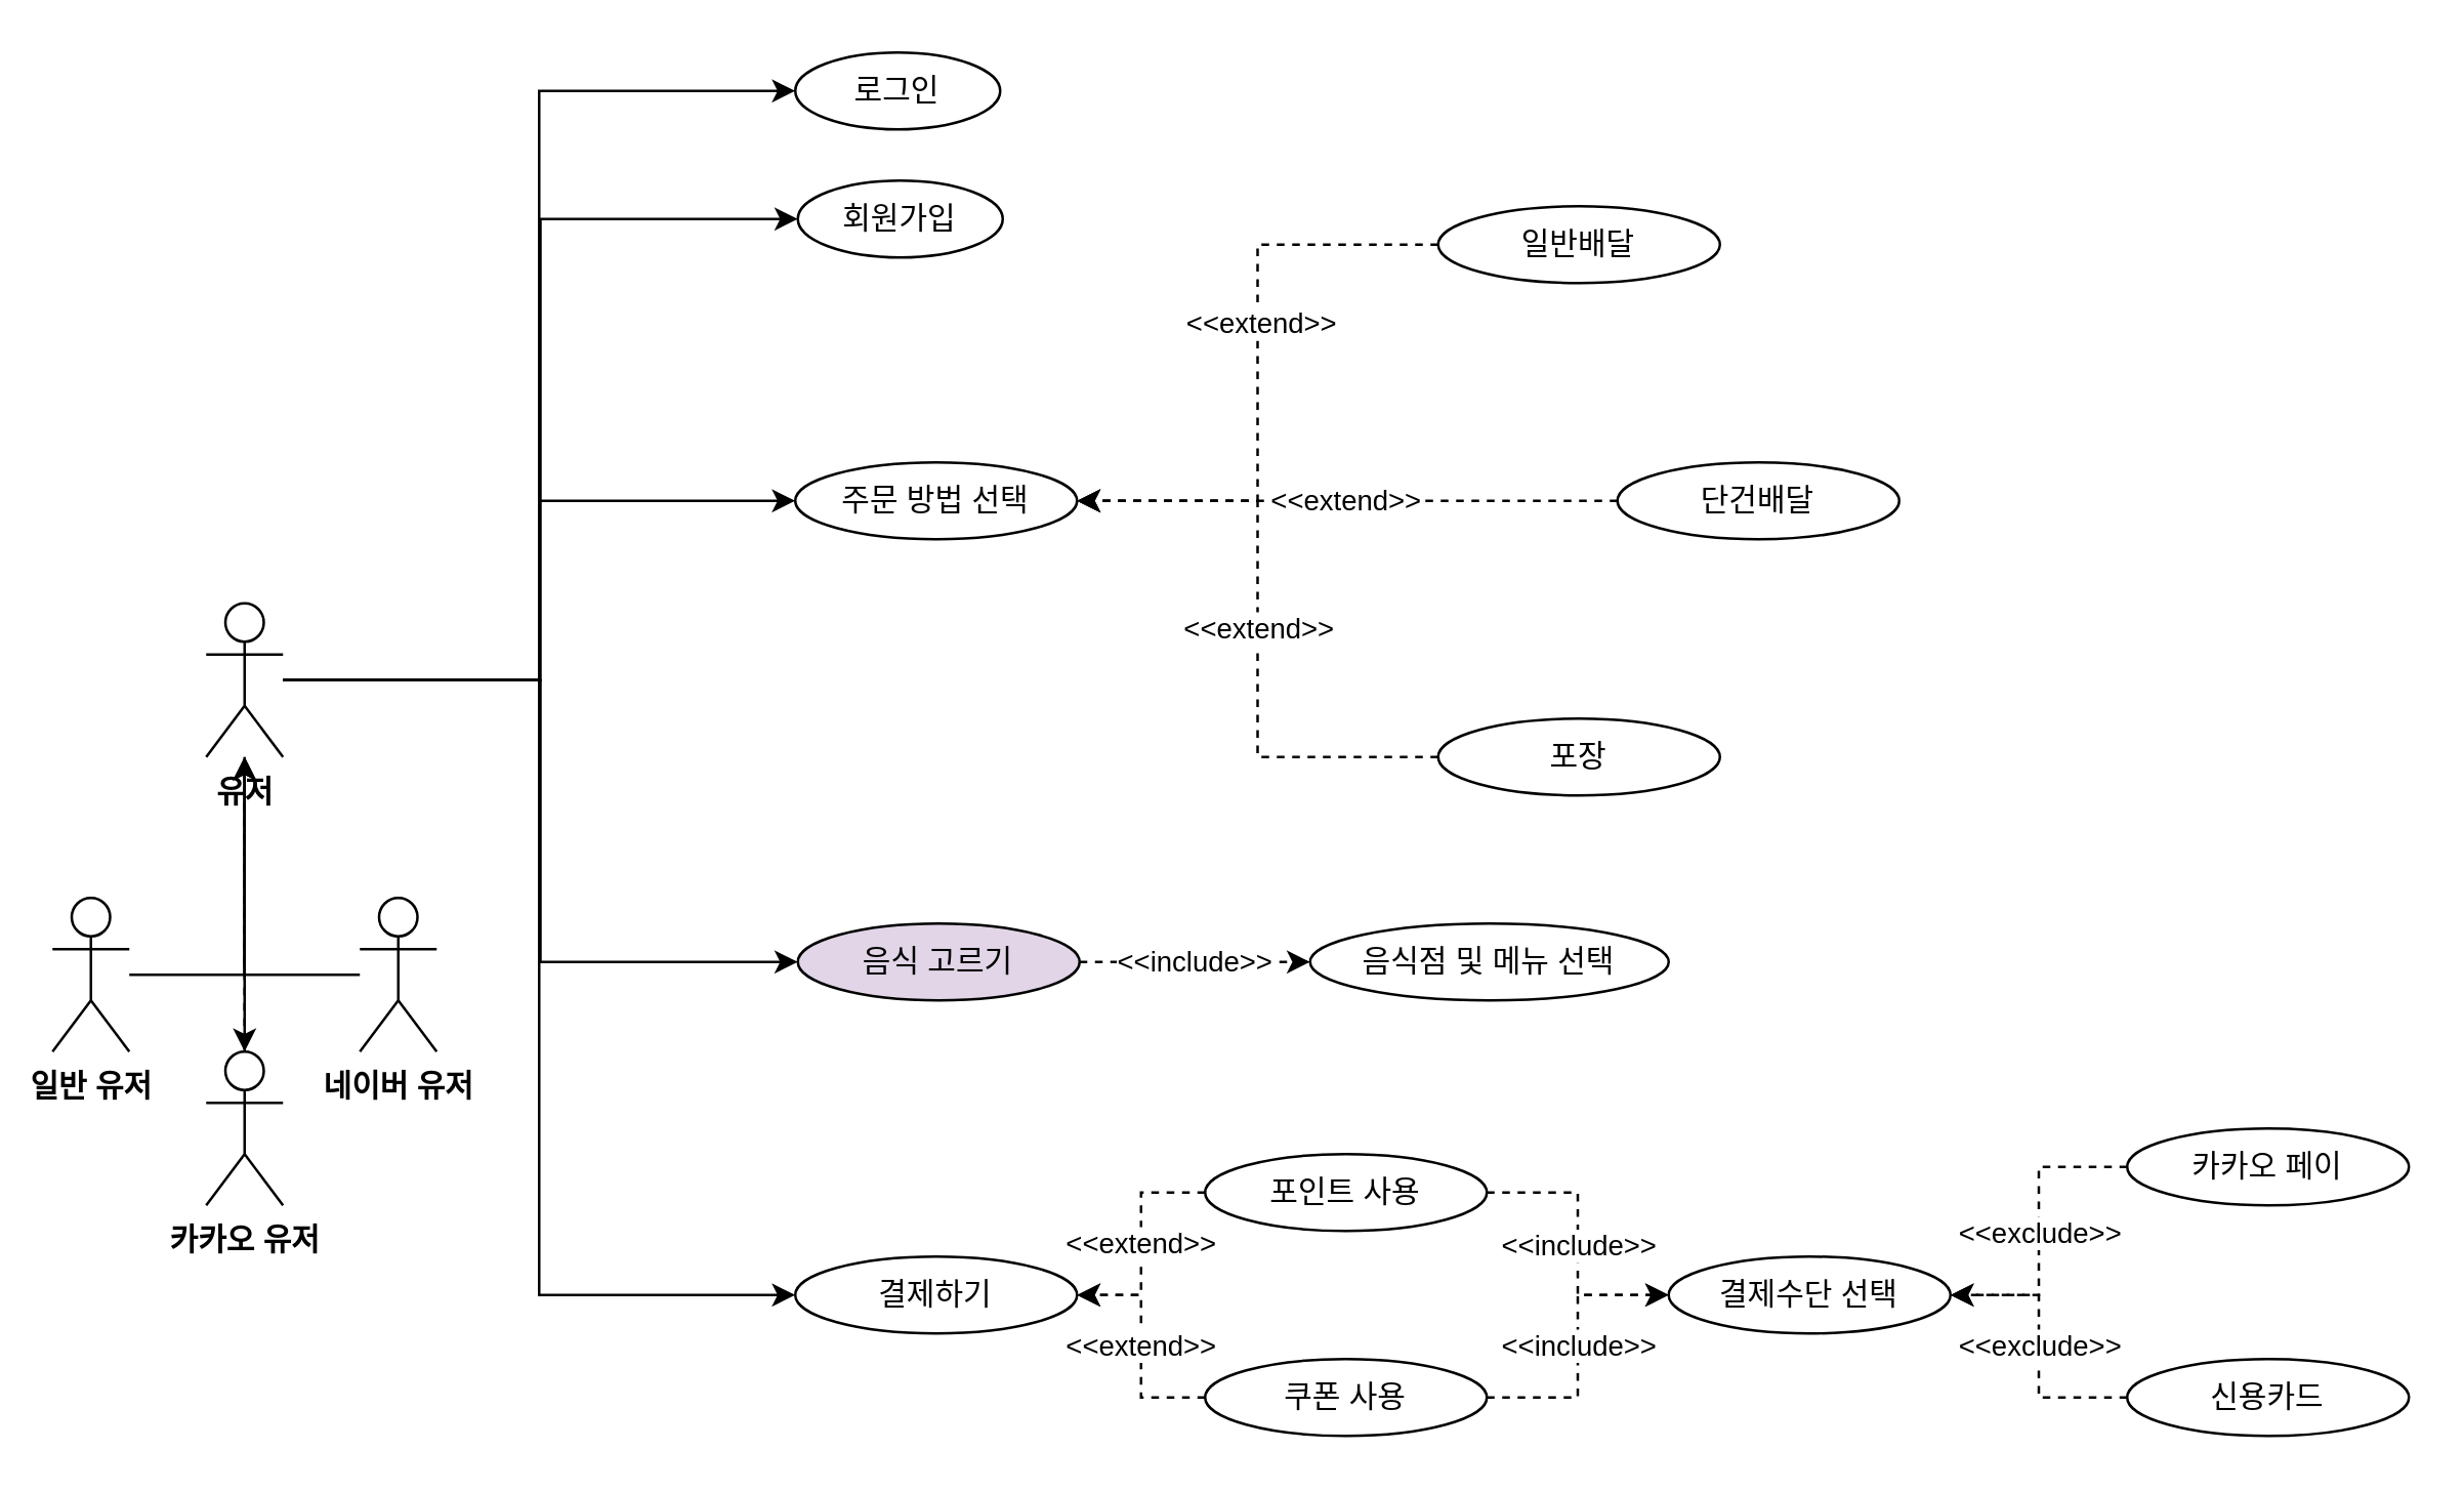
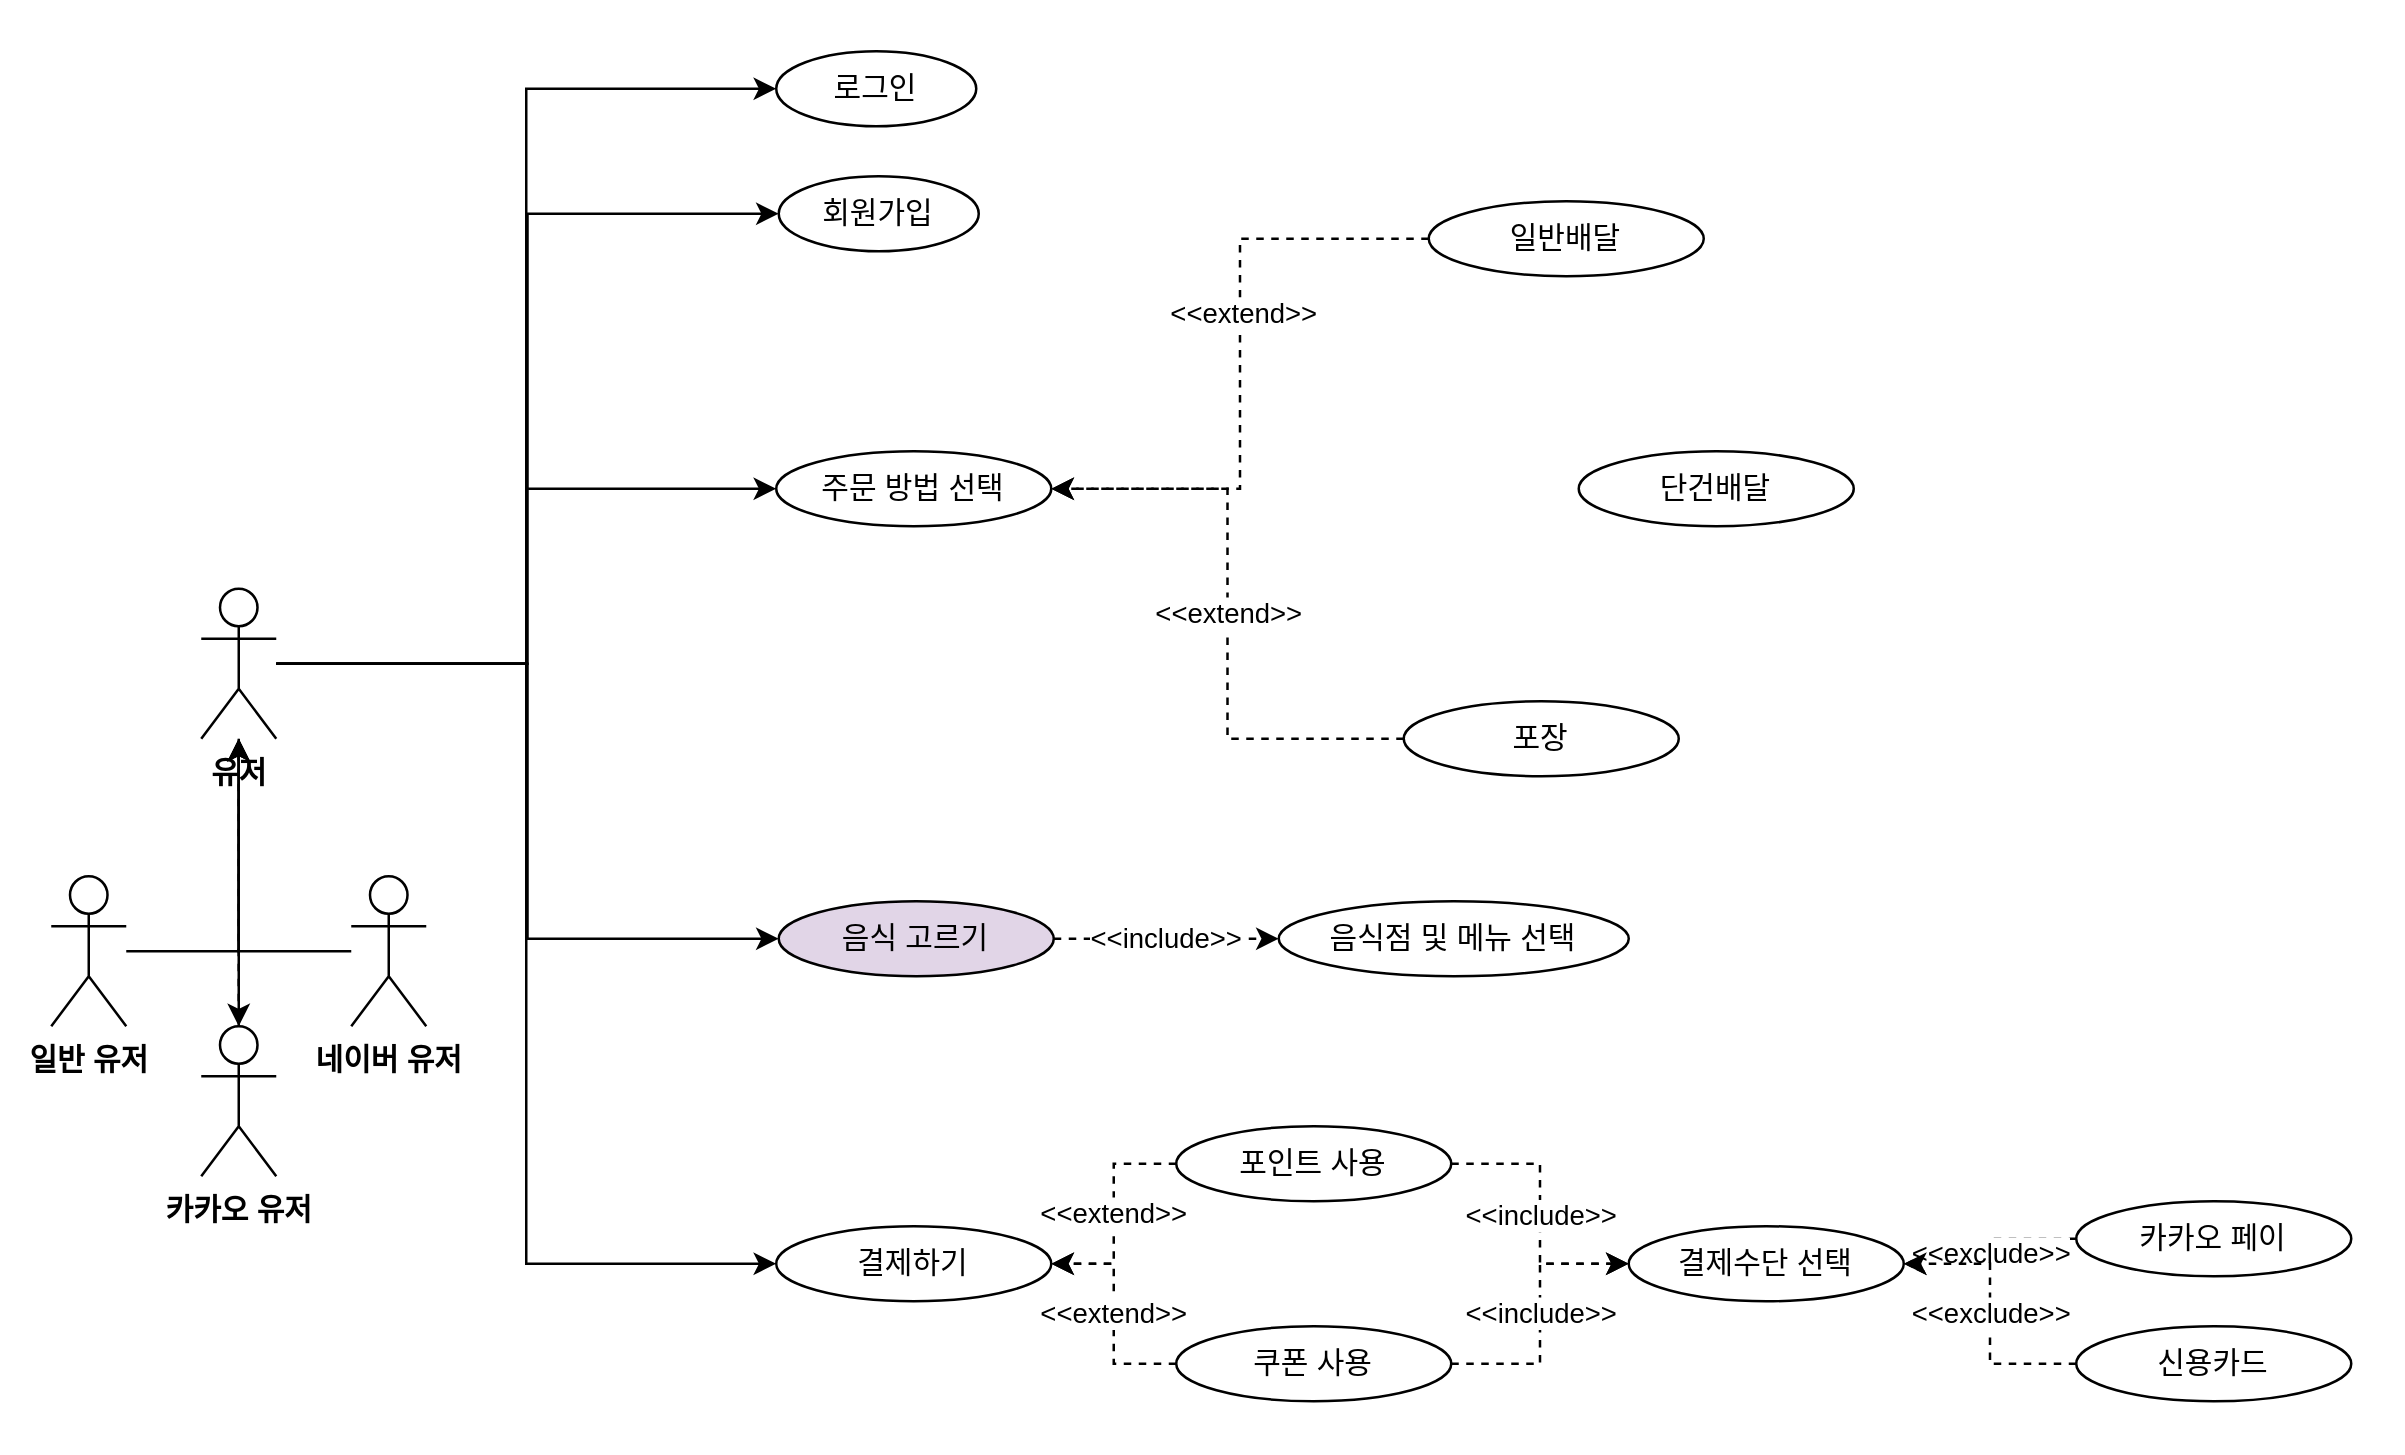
  <mxCell id="0" />
  <mxCell id="1" parent="0" />
  <mxCell id="2" style="edgeStyle=orthogonalEdgeStyle;rounded=0;orthogonalLoop=1;jettySize=auto;html=1;entryX=0;entryY=0.5;entryDx=0;entryDy=0;" edge="1" parent="1" source="8" target="16"><mxGeometry relative="1" as="geometry" /></mxCell>
  <mxCell id="3" style="edgeStyle=orthogonalEdgeStyle;rounded=0;orthogonalLoop=1;jettySize=auto;html=1;entryX=0;entryY=0.5;entryDx=0;entryDy=0;" edge="1" parent="1" source="8" target="15"><mxGeometry relative="1" as="geometry" /></mxCell>
  <mxCell id="4" style="edgeStyle=orthogonalEdgeStyle;rounded=0;orthogonalLoop=1;jettySize=auto;html=1;entryX=0;entryY=0.5;entryDx=0;entryDy=0;" edge="1" parent="1" source="8" target="17"><mxGeometry relative="1" as="geometry" /></mxCell>
  <mxCell id="5" style="edgeStyle=orthogonalEdgeStyle;rounded=0;orthogonalLoop=1;jettySize=auto;html=1;entryX=0;entryY=0.5;entryDx=0;entryDy=0;" edge="1" parent="1" source="8" target="26"><mxGeometry relative="1" as="geometry" /></mxCell>
  <mxCell id="6" style="edgeStyle=orthogonalEdgeStyle;rounded=0;orthogonalLoop=1;jettySize=auto;html=1;entryX=0;entryY=0.5;entryDx=0;entryDy=0;" edge="1" parent="1" source="8" target="28"><mxGeometry relative="1" as="geometry" /></mxCell>
  <mxCell id="7" value="" style="edgeStyle=orthogonalEdgeStyle;rounded=0;orthogonalLoop=1;jettySize=auto;html=1;dashed=1;" edge="1" parent="1" source="8" target="12"><mxGeometry relative="1" as="geometry" /></mxCell>
  <mxCell id="8" value="&lt;b&gt;유저&lt;/b&gt;" style="shape=umlActor;verticalLabelPosition=bottom;verticalAlign=top;html=1;outlineConnect=0;" vertex="1" parent="1"><mxGeometry x="80" y="235" width="30" height="60" as="geometry" /></mxCell>
  <mxCell id="9" style="edgeStyle=orthogonalEdgeStyle;rounded=0;orthogonalLoop=1;jettySize=auto;html=1;" edge="1" parent="1" source="10" target="8"><mxGeometry relative="1" as="geometry" /></mxCell>
  <mxCell id="10" value="&lt;b&gt;일반 유저&lt;/b&gt;" style="shape=umlActor;verticalLabelPosition=bottom;verticalAlign=top;html=1;outlineConnect=0;" vertex="1" parent="1"><mxGeometry x="20" y="350" width="30" height="60" as="geometry" /></mxCell>
  <mxCell id="11" style="edgeStyle=orthogonalEdgeStyle;rounded=0;orthogonalLoop=1;jettySize=auto;html=1;" edge="1" parent="1" source="12" target="8"><mxGeometry relative="1" as="geometry" /></mxCell>
  <mxCell id="12" value="&lt;b&gt;카카오 유저&lt;/b&gt;" style="shape=umlActor;verticalLabelPosition=bottom;verticalAlign=top;html=1;outlineConnect=0;" vertex="1" parent="1"><mxGeometry x="80" y="410" width="30" height="60" as="geometry" /></mxCell>
  <mxCell id="13" style="edgeStyle=orthogonalEdgeStyle;rounded=0;orthogonalLoop=1;jettySize=auto;html=1;" edge="1" parent="1" source="14" target="8"><mxGeometry relative="1" as="geometry" /></mxCell>
  <mxCell id="14" value="&lt;b&gt;네이버 유저&lt;/b&gt;" style="shape=umlActor;verticalLabelPosition=bottom;verticalAlign=top;html=1;outlineConnect=0;" vertex="1" parent="1"><mxGeometry x="140" y="350" width="30" height="60" as="geometry" /></mxCell>
  <mxCell id="15" value="회원가입" style="ellipse;whiteSpace=wrap;html=1;" vertex="1" parent="1"><mxGeometry x="311" y="70" width="80" height="30" as="geometry" /></mxCell>
  <mxCell id="16" value="로그인" style="ellipse;whiteSpace=wrap;html=1;" vertex="1" parent="1"><mxGeometry x="310" y="20" width="80" height="30" as="geometry" /></mxCell>
  <mxCell id="17" value="주문 방법 선택" style="ellipse;whiteSpace=wrap;html=1;" vertex="1" parent="1"><mxGeometry x="310" y="180" width="110" height="30" as="geometry" /></mxCell>
  <mxCell id="18" style="edgeStyle=orthogonalEdgeStyle;rounded=0;orthogonalLoop=1;jettySize=auto;html=1;entryX=1;entryY=0.5;entryDx=0;entryDy=0;dashed=1;" edge="1" parent="1" source="20" target="17"><mxGeometry relative="1" as="geometry" /></mxCell>
  <mxCell id="19" value="&amp;lt;&amp;lt;extend&amp;gt;&amp;gt;" style="edgeLabel;html=1;align=center;verticalAlign=middle;resizable=0;points=[];" vertex="1" connectable="0" parent="18"><mxGeometry x="-0.165" y="1" relative="1" as="geometry"><mxPoint as="offset" /></mxGeometry></mxCell>
- <mxCell id="20" value="일반배달" style="ellipse;whiteSpace=wrap;html=1;" vertex="1" parent="1"><mxGeometry x="561" y="80" width="110" height="30" as="geometry" /></mxCell>
- <mxCell id="21" value="&amp;lt;&amp;lt;extend&amp;gt;&amp;gt;" style="edgeStyle=orthogonalEdgeStyle;rounded=0;orthogonalLoop=1;jettySize=auto;html=1;dashed=1;" edge="1" parent="1" source="22" target="17"><mxGeometry relative="1" as="geometry" /></mxCell>
+ <mxCell id="20" value="일반배달" style="ellipse;whiteSpace=wrap;html=1;" vertex="1" parent="1"><mxGeometry x="571" y="80" width="110" height="30" as="geometry" /></mxCell>
  <mxCell id="22" value="단건배달" style="ellipse;whiteSpace=wrap;html=1;" vertex="1" parent="1"><mxGeometry x="631" y="180" width="110" height="30" as="geometry" /></mxCell>
  <mxCell id="23" value="&amp;lt;&amp;lt;extend&amp;gt;&amp;gt;" style="edgeStyle=orthogonalEdgeStyle;rounded=0;orthogonalLoop=1;jettySize=auto;html=1;entryX=1;entryY=0.5;entryDx=0;entryDy=0;dashed=1;" edge="1" parent="1" source="24" target="17"><mxGeometry relative="1" as="geometry" /></mxCell>
  <mxCell id="24" value="포장" style="ellipse;whiteSpace=wrap;html=1;" vertex="1" parent="1"><mxGeometry x="561" y="280" width="110" height="30" as="geometry" /></mxCell>
  <mxCell id="25" value="&amp;lt;&amp;lt;include&amp;gt;&amp;gt;" style="edgeStyle=orthogonalEdgeStyle;rounded=0;orthogonalLoop=1;jettySize=auto;html=1;entryX=0;entryY=0.5;entryDx=0;entryDy=0;dashed=1;" edge="1" parent="1" source="26" target="27"><mxGeometry relative="1" as="geometry" /></mxCell>
  <mxCell id="26" value="음식 고르기" style="ellipse;whiteSpace=wrap;html=1;fillColor=#e1d5e7;" vertex="1" parent="1"><mxGeometry x="311" y="360" width="110" height="30" as="geometry" /></mxCell>
  <mxCell id="27" value="음식점 및 메뉴 선택" style="ellipse;whiteSpace=wrap;html=1;" vertex="1" parent="1"><mxGeometry x="511" y="360" width="140" height="30" as="geometry" /></mxCell>
  <mxCell id="28" value="결제하기" style="ellipse;whiteSpace=wrap;html=1;" vertex="1" parent="1"><mxGeometry x="310" y="490" width="110" height="30" as="geometry" /></mxCell>
  <mxCell id="29" value="&amp;lt;&amp;lt;extend&amp;gt;&amp;gt;" style="edgeStyle=orthogonalEdgeStyle;rounded=0;orthogonalLoop=1;jettySize=auto;html=1;entryX=1;entryY=0.5;entryDx=0;entryDy=0;dashed=1;" edge="1" parent="1" source="31" target="28"><mxGeometry relative="1" as="geometry" /></mxCell>
  <mxCell id="30" value="&amp;lt;&amp;lt;include&amp;gt;&amp;gt;" style="edgeStyle=orthogonalEdgeStyle;rounded=0;orthogonalLoop=1;jettySize=auto;html=1;entryX=0;entryY=0.5;entryDx=0;entryDy=0;dashed=1;" edge="1" parent="1" source="31" target="35"><mxGeometry relative="1" as="geometry" /></mxCell>
  <mxCell id="31" value="포인트 사용" style="ellipse;whiteSpace=wrap;html=1;" vertex="1" parent="1"><mxGeometry x="470" y="450" width="110" height="30" as="geometry" /></mxCell>
  <mxCell id="32" value="&amp;lt;&amp;lt;extend&amp;gt;&amp;gt;" style="edgeStyle=orthogonalEdgeStyle;rounded=0;orthogonalLoop=1;jettySize=auto;html=1;entryX=1;entryY=0.5;entryDx=0;entryDy=0;dashed=1;" edge="1" parent="1" source="34" target="28"><mxGeometry relative="1" as="geometry" /></mxCell>
  <mxCell id="33" value="&amp;lt;&amp;lt;include&amp;gt;&amp;gt;" style="edgeStyle=orthogonalEdgeStyle;rounded=0;orthogonalLoop=1;jettySize=auto;html=1;entryX=0;entryY=0.5;entryDx=0;entryDy=0;dashed=1;" edge="1" parent="1" source="34" target="35"><mxGeometry relative="1" as="geometry" /></mxCell>
  <mxCell id="34" value="쿠폰 사용" style="ellipse;whiteSpace=wrap;html=1;" vertex="1" parent="1"><mxGeometry x="470" y="530" width="110" height="30" as="geometry" /></mxCell>
  <mxCell id="35" value="결제수단 선택" style="ellipse;whiteSpace=wrap;html=1;" vertex="1" parent="1"><mxGeometry x="651" y="490" width="110" height="30" as="geometry" /></mxCell>
  <mxCell id="36" value="&amp;lt;&amp;lt;exclude&amp;gt;&amp;gt;" style="edgeStyle=orthogonalEdgeStyle;rounded=0;orthogonalLoop=1;jettySize=auto;html=1;entryX=1;entryY=0.5;entryDx=0;entryDy=0;dashed=1;" edge="1" parent="1" source="37" target="35"><mxGeometry relative="1" as="geometry" /></mxCell>
- <mxCell id="37" value="카카오 페이" style="ellipse;whiteSpace=wrap;html=1;" vertex="1" parent="1"><mxGeometry x="830" y="440" width="110" height="30" as="geometry" /></mxCell>
+ <mxCell id="37" value="카카오 페이" style="ellipse;whiteSpace=wrap;html=1;" vertex="1" parent="1"><mxGeometry x="830" y="480" width="110" height="30" as="geometry" /></mxCell>
  <mxCell id="38" value="&amp;lt;&amp;lt;exclude&amp;gt;&amp;gt;" style="edgeStyle=orthogonalEdgeStyle;rounded=0;orthogonalLoop=1;jettySize=auto;html=1;entryX=1;entryY=0.5;entryDx=0;entryDy=0;dashed=1;" edge="1" parent="1" source="39" target="35"><mxGeometry relative="1" as="geometry" /></mxCell>
  <mxCell id="39" value="신용카드" style="ellipse;whiteSpace=wrap;html=1;" vertex="1" parent="1"><mxGeometry x="830" y="530" width="110" height="30" as="geometry" /></mxCell>
